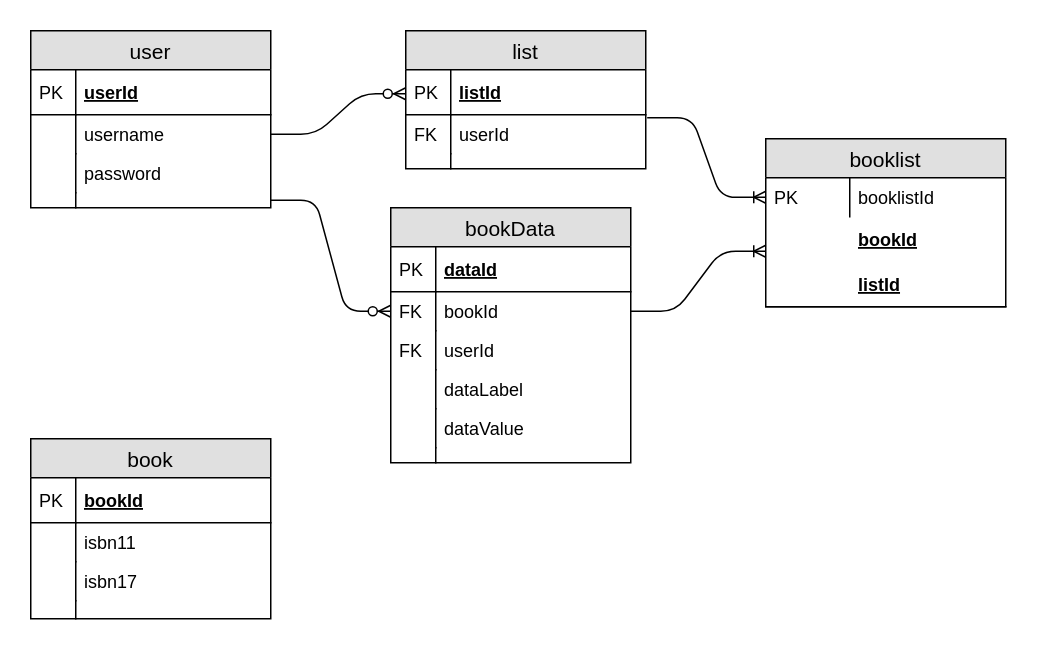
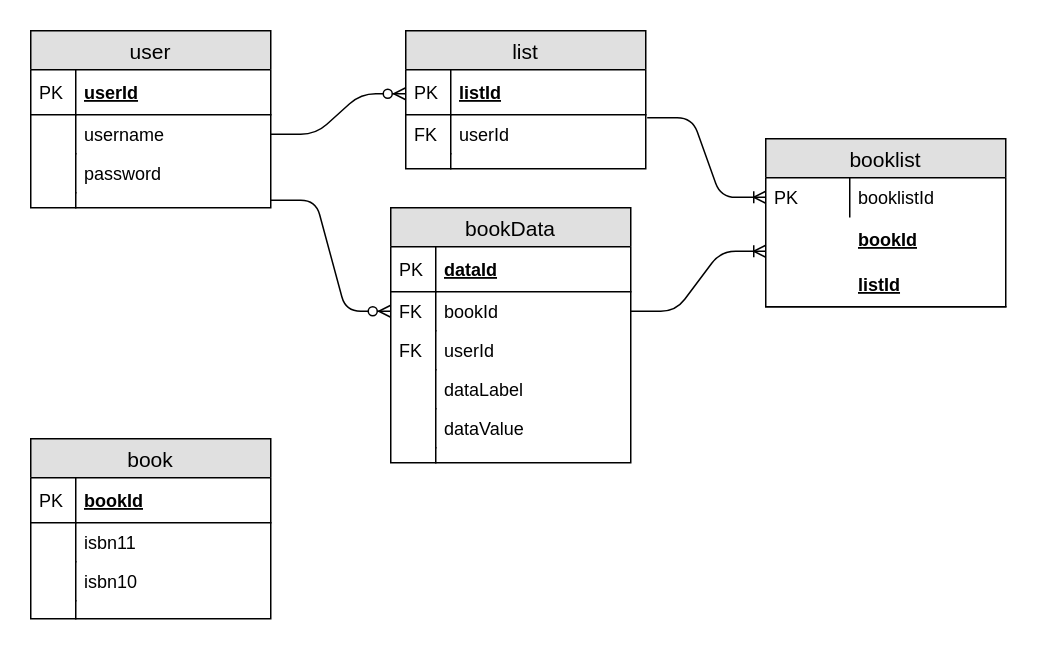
  <mxCell id="0" />
  <mxCell id="1" parent="0" />
  <mxCell id="2" value="user" style="swimlane;fontStyle=0;childLayout=stackLayout;horizontal=1;startSize=26;fillColor=#e0e0e0;horizontalStack=0;resizeParent=1;resizeParentMax=0;resizeLast=0;collapsible=1;marginBottom=0;swimlaneFillColor=#ffffff;align=center;fontSize=14;" parent="1" vertex="1"><mxGeometry x="20" y="20" width="160" height="118" as="geometry" /></mxCell>
  <mxCell id="3" value="userId" style="shape=partialRectangle;top=0;left=0;right=0;bottom=1;align=left;verticalAlign=middle;fillColor=none;spacingLeft=34;spacingRight=4;overflow=hidden;rotatable=0;points=[[0,0.5],[1,0.5]];portConstraint=eastwest;dropTarget=0;fontStyle=5;fontSize=12;" parent="2" vertex="1"><mxGeometry y="26" width="160" height="30" as="geometry" /></mxCell>
  <mxCell id="4" value="PK" style="shape=partialRectangle;top=0;left=0;bottom=0;fillColor=none;align=left;verticalAlign=middle;spacingLeft=4;spacingRight=4;overflow=hidden;rotatable=0;points=[];portConstraint=eastwest;part=1;fontSize=12;" parent="3" vertex="1" connectable="0"><mxGeometry width="30" height="30" as="geometry" /></mxCell>
  <mxCell id="5" value="" style="edgeStyle=entityRelationEdgeStyle;fontSize=12;html=1;endArrow=ERzeroToMany;endFill=1;exitX=1;exitY=0.5;exitDx=0;exitDy=0;" parent="2" source="6" edge="1"><mxGeometry width="100" height="100" relative="1" as="geometry"><mxPoint x="150" y="142" as="sourcePoint" /><mxPoint x="250" y="42" as="targetPoint" /></mxGeometry></mxCell>
  <mxCell id="6" value="username" style="shape=partialRectangle;top=0;left=0;right=0;bottom=0;align=left;verticalAlign=top;fillColor=none;spacingLeft=34;spacingRight=4;overflow=hidden;rotatable=0;points=[[0,0.5],[1,0.5]];portConstraint=eastwest;dropTarget=0;fontSize=12;" parent="2" vertex="1"><mxGeometry y="56" width="160" height="26" as="geometry" /></mxCell>
  <mxCell id="7" value="" style="shape=partialRectangle;top=0;left=0;bottom=0;fillColor=none;align=left;verticalAlign=top;spacingLeft=4;spacingRight=4;overflow=hidden;rotatable=0;points=[];portConstraint=eastwest;part=1;fontSize=12;" parent="6" vertex="1" connectable="0"><mxGeometry width="30" height="26" as="geometry" /></mxCell>
  <mxCell id="8" value="password" style="shape=partialRectangle;top=0;left=0;right=0;bottom=0;align=left;verticalAlign=top;fillColor=none;spacingLeft=34;spacingRight=4;overflow=hidden;rotatable=0;points=[[0,0.5],[1,0.5]];portConstraint=eastwest;dropTarget=0;fontSize=12;" parent="2" vertex="1"><mxGeometry y="82" width="160" height="26" as="geometry" /></mxCell>
  <mxCell id="9" value="" style="shape=partialRectangle;top=0;left=0;bottom=0;fillColor=none;align=left;verticalAlign=top;spacingLeft=4;spacingRight=4;overflow=hidden;rotatable=0;points=[];portConstraint=eastwest;part=1;fontSize=12;" parent="8" vertex="1" connectable="0"><mxGeometry width="30" height="26" as="geometry" /></mxCell>
  <mxCell id="10" value="" style="shape=partialRectangle;top=0;left=0;right=0;bottom=0;align=left;verticalAlign=top;fillColor=none;spacingLeft=34;spacingRight=4;overflow=hidden;rotatable=0;points=[[0,0.5],[1,0.5]];portConstraint=eastwest;dropTarget=0;fontSize=12;" parent="2" vertex="1"><mxGeometry y="108" width="160" height="10" as="geometry" /></mxCell>
  <mxCell id="11" value="" style="shape=partialRectangle;top=0;left=0;bottom=0;fillColor=none;align=left;verticalAlign=top;spacingLeft=4;spacingRight=4;overflow=hidden;rotatable=0;points=[];portConstraint=eastwest;part=1;fontSize=12;" parent="10" vertex="1" connectable="0"><mxGeometry width="30" height="10" as="geometry" /></mxCell>
  <mxCell id="12" value="book" style="swimlane;fontStyle=0;childLayout=stackLayout;horizontal=1;startSize=26;fillColor=#e0e0e0;horizontalStack=0;resizeParent=1;resizeParentMax=0;resizeLast=0;collapsible=1;marginBottom=0;swimlaneFillColor=#ffffff;align=center;fontSize=14;" parent="1" vertex="1"><mxGeometry x="20" y="292" width="160" height="120" as="geometry" /></mxCell>
  <mxCell id="13" value="bookId" style="shape=partialRectangle;top=0;left=0;right=0;bottom=1;align=left;verticalAlign=middle;fillColor=none;spacingLeft=34;spacingRight=4;overflow=hidden;rotatable=0;points=[[0,0.5],[1,0.5]];portConstraint=eastwest;dropTarget=0;fontStyle=5;fontSize=12;" parent="12" vertex="1"><mxGeometry y="26" width="160" height="30" as="geometry" /></mxCell>
  <mxCell id="14" value="PK" style="shape=partialRectangle;top=0;left=0;bottom=0;fillColor=none;align=left;verticalAlign=middle;spacingLeft=4;spacingRight=4;overflow=hidden;rotatable=0;points=[];portConstraint=eastwest;part=1;fontSize=12;" parent="13" vertex="1" connectable="0"><mxGeometry width="30" height="30" as="geometry" /></mxCell>
  <mxCell id="15" value="isbn11" style="shape=partialRectangle;top=0;left=0;right=0;bottom=0;align=left;verticalAlign=top;fillColor=none;spacingLeft=34;spacingRight=4;overflow=hidden;rotatable=0;points=[[0,0.5],[1,0.5]];portConstraint=eastwest;dropTarget=0;fontSize=12;" parent="12" vertex="1"><mxGeometry y="56" width="160" height="26" as="geometry" /></mxCell>
  <mxCell id="16" value="" style="shape=partialRectangle;top=0;left=0;bottom=0;fillColor=none;align=left;verticalAlign=top;spacingLeft=4;spacingRight=4;overflow=hidden;rotatable=0;points=[];portConstraint=eastwest;part=1;fontSize=12;" parent="15" vertex="1" connectable="0"><mxGeometry width="30" height="26" as="geometry" /></mxCell>
- <mxCell id="17" value="isbn17" style="shape=partialRectangle;top=0;left=0;right=0;bottom=0;align=left;verticalAlign=top;fillColor=none;spacingLeft=34;spacingRight=4;overflow=hidden;rotatable=0;points=[[0,0.5],[1,0.5]];portConstraint=eastwest;dropTarget=0;fontSize=12;" parent="12" vertex="1"><mxGeometry y="82" width="160" height="26" as="geometry" /></mxCell>
+ <mxCell id="17" value="isbn10" style="shape=partialRectangle;top=0;left=0;right=0;bottom=0;align=left;verticalAlign=top;fillColor=none;spacingLeft=34;spacingRight=4;overflow=hidden;rotatable=0;points=[[0,0.5],[1,0.5]];portConstraint=eastwest;dropTarget=0;fontSize=12;" parent="12" vertex="1"><mxGeometry y="82" width="160" height="26" as="geometry" /></mxCell>
  <mxCell id="18" value="" style="shape=partialRectangle;top=0;left=0;bottom=0;fillColor=none;align=left;verticalAlign=top;spacingLeft=4;spacingRight=4;overflow=hidden;rotatable=0;points=[];portConstraint=eastwest;part=1;fontSize=12;" parent="17" vertex="1" connectable="0"><mxGeometry width="30" height="26" as="geometry" /></mxCell>
  <mxCell id="19" value="" style="shape=partialRectangle;top=0;left=0;right=0;bottom=0;align=left;verticalAlign=top;fillColor=none;spacingLeft=34;spacingRight=4;overflow=hidden;rotatable=0;points=[[0,0.5],[1,0.5]];portConstraint=eastwest;dropTarget=0;fontSize=12;" parent="12" vertex="1"><mxGeometry y="108" width="160" height="12" as="geometry" /></mxCell>
  <mxCell id="20" value="" style="shape=partialRectangle;top=0;left=0;bottom=0;fillColor=none;align=left;verticalAlign=top;spacingLeft=4;spacingRight=4;overflow=hidden;rotatable=0;points=[];portConstraint=eastwest;part=1;fontSize=12;" parent="19" vertex="1" connectable="0"><mxGeometry width="30" height="12" as="geometry" /></mxCell>
  <mxCell id="21" value="booklist" style="swimlane;fontStyle=0;childLayout=stackLayout;horizontal=1;startSize=26;fillColor=#e0e0e0;horizontalStack=0;resizeParent=1;resizeParentMax=0;resizeLast=0;collapsible=1;marginBottom=0;swimlaneFillColor=#ffffff;align=center;fontSize=14;" parent="1" vertex="1"><mxGeometry x="510" y="92" width="160" height="112" as="geometry" /></mxCell>
  <mxCell id="22" value="booklistId" style="shape=partialRectangle;top=0;left=0;right=0;bottom=0;align=left;verticalAlign=top;fillColor=none;spacingLeft=60;spacingRight=4;overflow=hidden;rotatable=0;points=[[0,0.5],[1,0.5]];portConstraint=eastwest;dropTarget=0;fontSize=12;" parent="21" vertex="1"><mxGeometry y="26" width="160" height="26" as="geometry" /></mxCell>
  <mxCell id="23" value="PK" style="shape=partialRectangle;top=0;left=0;bottom=0;fillColor=none;align=left;verticalAlign=top;spacingLeft=4;spacingRight=4;overflow=hidden;rotatable=0;points=[];portConstraint=eastwest;part=1;fontSize=12;" parent="22" vertex="1" connectable="0"><mxGeometry width="56" height="26" as="geometry" /></mxCell>
  <mxCell id="24" value="bookId" style="shape=partialRectangle;top=0;left=0;right=0;bottom=0;align=left;verticalAlign=middle;fillColor=none;spacingLeft=60;spacingRight=4;overflow=hidden;rotatable=0;points=[[0,0.5],[1,0.5]];portConstraint=eastwest;dropTarget=0;fontStyle=5;fontSize=12;" parent="21" vertex="1"><mxGeometry y="52" width="160" height="30" as="geometry" /></mxCell>
  <mxCell id="25" value="listId" style="shape=partialRectangle;top=0;left=0;right=0;bottom=1;align=left;verticalAlign=middle;fillColor=none;spacingLeft=60;spacingRight=4;overflow=hidden;rotatable=0;points=[[0,0.5],[1,0.5]];portConstraint=eastwest;dropTarget=0;fontStyle=5;fontSize=12;" parent="21" vertex="1"><mxGeometry y="82" width="160" height="30" as="geometry" /></mxCell>
  <mxCell id="26" value="list" style="swimlane;fontStyle=0;childLayout=stackLayout;horizontal=1;startSize=26;fillColor=#e0e0e0;horizontalStack=0;resizeParent=1;resizeParentMax=0;resizeLast=0;collapsible=1;marginBottom=0;swimlaneFillColor=#ffffff;align=center;fontSize=14;" parent="1" vertex="1"><mxGeometry x="270" y="20" width="160" height="92" as="geometry" /></mxCell>
  <mxCell id="27" value="listId" style="shape=partialRectangle;top=0;left=0;right=0;bottom=1;align=left;verticalAlign=middle;fillColor=none;spacingLeft=34;spacingRight=4;overflow=hidden;rotatable=0;points=[[0,0.5],[1,0.5]];portConstraint=eastwest;dropTarget=0;fontStyle=5;fontSize=12;" parent="26" vertex="1"><mxGeometry y="26" width="160" height="30" as="geometry" /></mxCell>
  <mxCell id="28" value="PK" style="shape=partialRectangle;top=0;left=0;bottom=0;fillColor=none;align=left;verticalAlign=middle;spacingLeft=4;spacingRight=4;overflow=hidden;rotatable=0;points=[];portConstraint=eastwest;part=1;fontSize=12;" parent="27" vertex="1" connectable="0"><mxGeometry width="30" height="30" as="geometry" /></mxCell>
  <mxCell id="29" value="userId" style="shape=partialRectangle;top=0;left=0;right=0;bottom=0;align=left;verticalAlign=top;fillColor=none;spacingLeft=34;spacingRight=4;overflow=hidden;rotatable=0;points=[[0,0.5],[1,0.5]];portConstraint=eastwest;dropTarget=0;fontSize=12;" parent="26" vertex="1"><mxGeometry y="56" width="160" height="26" as="geometry" /></mxCell>
  <mxCell id="30" value="FK" style="shape=partialRectangle;top=0;left=0;bottom=0;fillColor=none;align=left;verticalAlign=top;spacingLeft=4;spacingRight=4;overflow=hidden;rotatable=0;points=[];portConstraint=eastwest;part=1;fontSize=12;" parent="29" vertex="1" connectable="0"><mxGeometry width="30" height="26" as="geometry" /></mxCell>
  <mxCell id="31" value="" style="shape=partialRectangle;top=0;left=0;right=0;bottom=0;align=left;verticalAlign=top;fillColor=none;spacingLeft=34;spacingRight=4;overflow=hidden;rotatable=0;points=[[0,0.5],[1,0.5]];portConstraint=eastwest;dropTarget=0;fontSize=12;" parent="26" vertex="1"><mxGeometry y="82" width="160" height="10" as="geometry" /></mxCell>
  <mxCell id="32" value="" style="shape=partialRectangle;top=0;left=0;bottom=0;fillColor=none;align=left;verticalAlign=top;spacingLeft=4;spacingRight=4;overflow=hidden;rotatable=0;points=[];portConstraint=eastwest;part=1;fontSize=12;" parent="31" vertex="1" connectable="0"><mxGeometry width="30" height="10" as="geometry" /></mxCell>
  <mxCell id="33" value="" style="edgeStyle=entityRelationEdgeStyle;fontSize=12;html=1;endArrow=ERoneToMany;exitX=1.006;exitY=0.077;exitDx=0;exitDy=0;exitPerimeter=0;entryX=0;entryY=0.5;entryDx=0;entryDy=0;" parent="1" source="29" target="22" edge="1"><mxGeometry width="100" height="100" relative="1" as="geometry"><mxPoint x="480" y="152" as="sourcePoint" /><mxPoint x="560" y="132" as="targetPoint" /></mxGeometry></mxCell>
  <mxCell id="34" value="" style="edgeStyle=entityRelationEdgeStyle;fontSize=12;html=1;endArrow=ERoneToMany;entryX=0;entryY=0.767;entryDx=0;entryDy=0;entryPerimeter=0;exitX=1;exitY=0.5;exitDx=0;exitDy=0;" parent="1" target="24" edge="1" source="38"><mxGeometry width="100" height="100" relative="1" as="geometry"><mxPoint x="180" y="363" as="sourcePoint" /><mxPoint x="570" y="282" as="targetPoint" /></mxGeometry></mxCell>
  <mxCell id="35" value="bookData" style="swimlane;fontStyle=0;childLayout=stackLayout;horizontal=1;startSize=26;fillColor=#e0e0e0;horizontalStack=0;resizeParent=1;resizeParentMax=0;resizeLast=0;collapsible=1;marginBottom=0;swimlaneFillColor=#ffffff;align=center;fontSize=14;" parent="1" vertex="1"><mxGeometry x="260" y="138" width="160" height="170" as="geometry" /></mxCell>
  <mxCell id="36" value="dataId" style="shape=partialRectangle;top=0;left=0;right=0;bottom=1;align=left;verticalAlign=middle;fillColor=none;spacingLeft=34;spacingRight=4;overflow=hidden;rotatable=0;points=[[0,0.5],[1,0.5]];portConstraint=eastwest;dropTarget=0;fontStyle=5;fontSize=12;" parent="35" vertex="1"><mxGeometry y="26" width="160" height="30" as="geometry" /></mxCell>
  <mxCell id="37" value="PK" style="shape=partialRectangle;top=0;left=0;bottom=0;fillColor=none;align=left;verticalAlign=middle;spacingLeft=4;spacingRight=4;overflow=hidden;rotatable=0;points=[];portConstraint=eastwest;part=1;fontSize=12;" parent="36" vertex="1" connectable="0"><mxGeometry width="30" height="30" as="geometry" /></mxCell>
  <mxCell id="38" value="bookId" style="shape=partialRectangle;top=0;left=0;right=0;bottom=0;align=left;verticalAlign=top;fillColor=none;spacingLeft=34;spacingRight=4;overflow=hidden;rotatable=0;points=[[0,0.5],[1,0.5]];portConstraint=eastwest;dropTarget=0;fontSize=12;" parent="35" vertex="1"><mxGeometry y="56" width="160" height="26" as="geometry" /></mxCell>
  <mxCell id="39" value="FK" style="shape=partialRectangle;top=0;left=0;bottom=0;fillColor=none;align=left;verticalAlign=top;spacingLeft=4;spacingRight=4;overflow=hidden;rotatable=0;points=[];portConstraint=eastwest;part=1;fontSize=12;" parent="38" vertex="1" connectable="0"><mxGeometry width="30" height="26" as="geometry" /></mxCell>
  <mxCell id="40" value="userId" style="shape=partialRectangle;top=0;left=0;right=0;bottom=0;align=left;verticalAlign=top;fillColor=none;spacingLeft=34;spacingRight=4;overflow=hidden;rotatable=0;points=[[0,0.5],[1,0.5]];portConstraint=eastwest;dropTarget=0;fontSize=12;" parent="35" vertex="1"><mxGeometry y="82" width="160" height="26" as="geometry" /></mxCell>
  <mxCell id="41" value="FK" style="shape=partialRectangle;top=0;left=0;bottom=0;fillColor=none;align=left;verticalAlign=top;spacingLeft=4;spacingRight=4;overflow=hidden;rotatable=0;points=[];portConstraint=eastwest;part=1;fontSize=12;" parent="40" vertex="1" connectable="0"><mxGeometry width="30" height="26" as="geometry" /></mxCell>
  <mxCell id="42" value="dataLabel" style="shape=partialRectangle;top=0;left=0;right=0;bottom=0;align=left;verticalAlign=top;fillColor=none;spacingLeft=34;spacingRight=4;overflow=hidden;rotatable=0;points=[[0,0.5],[1,0.5]];portConstraint=eastwest;dropTarget=0;fontSize=12;" parent="35" vertex="1"><mxGeometry y="108" width="160" height="26" as="geometry" /></mxCell>
  <mxCell id="43" value="" style="shape=partialRectangle;top=0;left=0;bottom=0;fillColor=none;align=left;verticalAlign=top;spacingLeft=4;spacingRight=4;overflow=hidden;rotatable=0;points=[];portConstraint=eastwest;part=1;fontSize=12;" parent="42" vertex="1" connectable="0"><mxGeometry width="30" height="26" as="geometry" /></mxCell>
  <mxCell id="44" value="dataValue" style="shape=partialRectangle;top=0;left=0;right=0;bottom=0;align=left;verticalAlign=top;fillColor=none;spacingLeft=34;spacingRight=4;overflow=hidden;rotatable=0;points=[[0,0.5],[1,0.5]];portConstraint=eastwest;dropTarget=0;fontSize=12;" parent="35" vertex="1"><mxGeometry y="134" width="160" height="26" as="geometry" /></mxCell>
  <mxCell id="45" value="" style="shape=partialRectangle;top=0;left=0;bottom=0;fillColor=none;align=left;verticalAlign=top;spacingLeft=4;spacingRight=4;overflow=hidden;rotatable=0;points=[];portConstraint=eastwest;part=1;fontSize=12;" parent="44" vertex="1" connectable="0"><mxGeometry width="30" height="26" as="geometry" /></mxCell>
  <mxCell id="46" value="" style="shape=partialRectangle;top=0;left=0;right=0;bottom=0;align=left;verticalAlign=top;fillColor=none;spacingLeft=34;spacingRight=4;overflow=hidden;rotatable=0;points=[[0,0.5],[1,0.5]];portConstraint=eastwest;dropTarget=0;fontSize=12;" parent="35" vertex="1"><mxGeometry y="160" width="160" height="10" as="geometry" /></mxCell>
  <mxCell id="47" value="" style="shape=partialRectangle;top=0;left=0;bottom=0;fillColor=none;align=left;verticalAlign=top;spacingLeft=4;spacingRight=4;overflow=hidden;rotatable=0;points=[];portConstraint=eastwest;part=1;fontSize=12;" parent="46" vertex="1" connectable="0"><mxGeometry width="30" height="10" as="geometry" /></mxCell>
  <mxCell id="48" value="" style="edgeStyle=entityRelationEdgeStyle;fontSize=12;html=1;endArrow=ERzeroToMany;endFill=1;exitX=1;exitY=0.5;exitDx=0;exitDy=0;entryX=0;entryY=0.5;entryDx=0;entryDy=0;" parent="1" source="10" target="38" edge="1"><mxGeometry width="100" height="100" relative="1" as="geometry"><mxPoint x="250" y="432" as="sourcePoint" /><mxPoint x="350" y="332" as="targetPoint" /></mxGeometry></mxCell>
